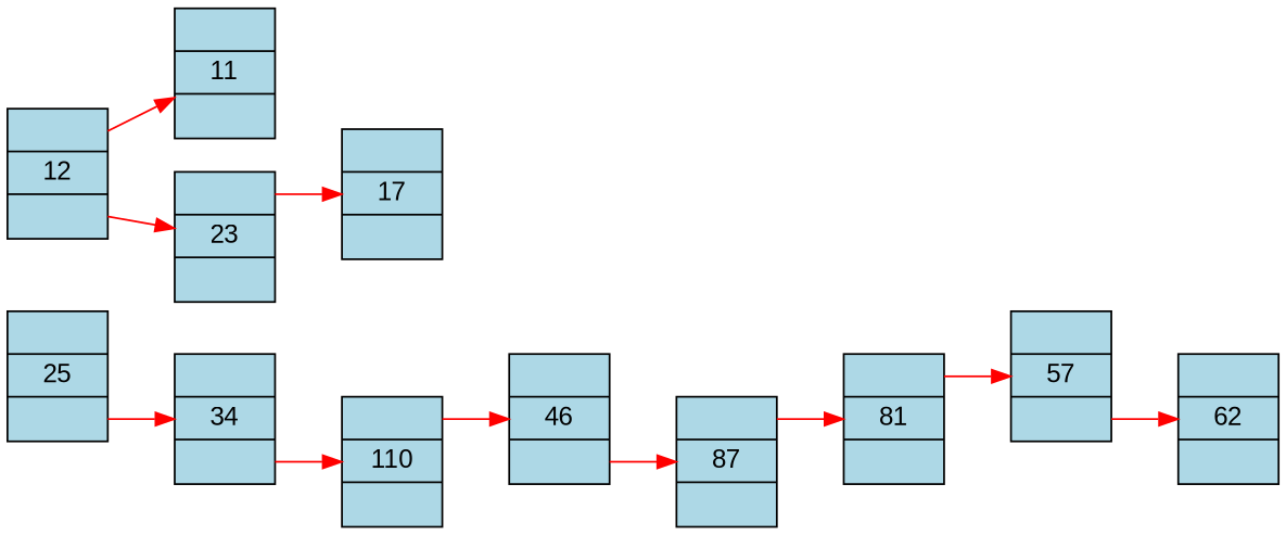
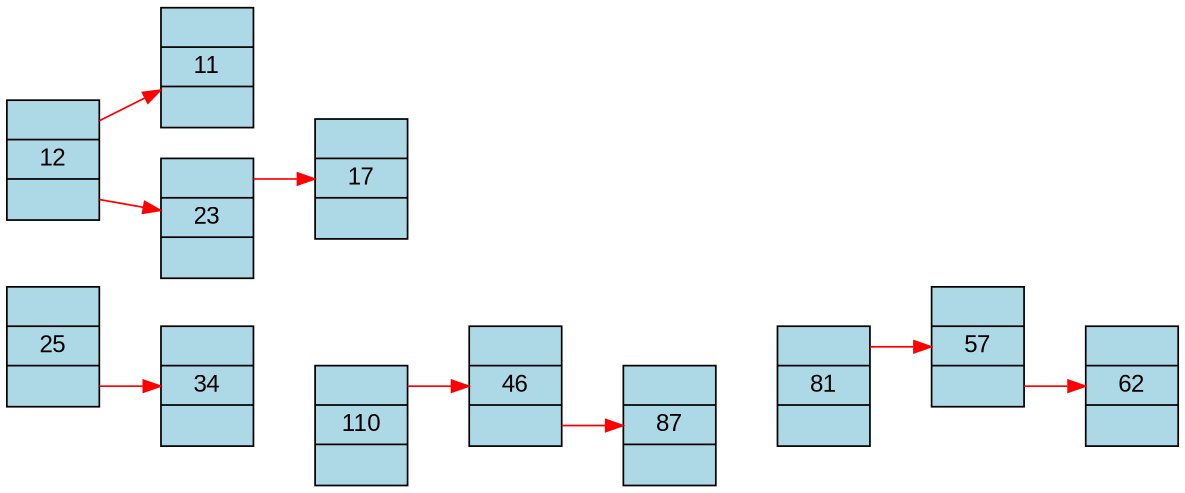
  digraph {
    fontname="Liberation Sans"
    rankdir=LR
    splines=line
    node [fillcolor=lightblue fontname="Liberation Sans" shape=record style=filled]
    edge [color=Red fontname="Liberation Sans" tailport=C1]
    n1 [height=.1 label="<C0>|25|<C1>"]
    n2 [height=.1 label="<C0>|34|<C1>"]
    n3 [height=.1 label="<C0>|110|<C1>"]
    n4 [height=.1 label="<C0>|12|<C1>"]
    n5 [height=.1 label="<C0>|11|<C1>"]
    n6 [height=.1 label="<C0>|23|<C1>"]
    n7 [height=.1 label="<C0>|17|<C1>"]
    n8 [height=.1 label="<C0>|46|<C1>"]
    n9 [height=.1 label="<C0>|87|<C1>"]
    n10 [height=.1 label="<C0>|81|<C1>"]
    n11 [height=.1 label="<C0>|57|<C1>"]
    n12 [height=.1 label="<C0>|62|<C1>"]
    n1 -> n2
-   n2 -> n3
    n3 -> n8 [tailport=C0]
    n4 -> n5 [tailport=C0]
    n4 -> n6
    n6 -> n7 [tailport=C0]
    n8 -> n9
-   n9 -> n10 [tailport=C0]
    n10 -> n11 [tailport=C0]
    n11 -> n12
  }
